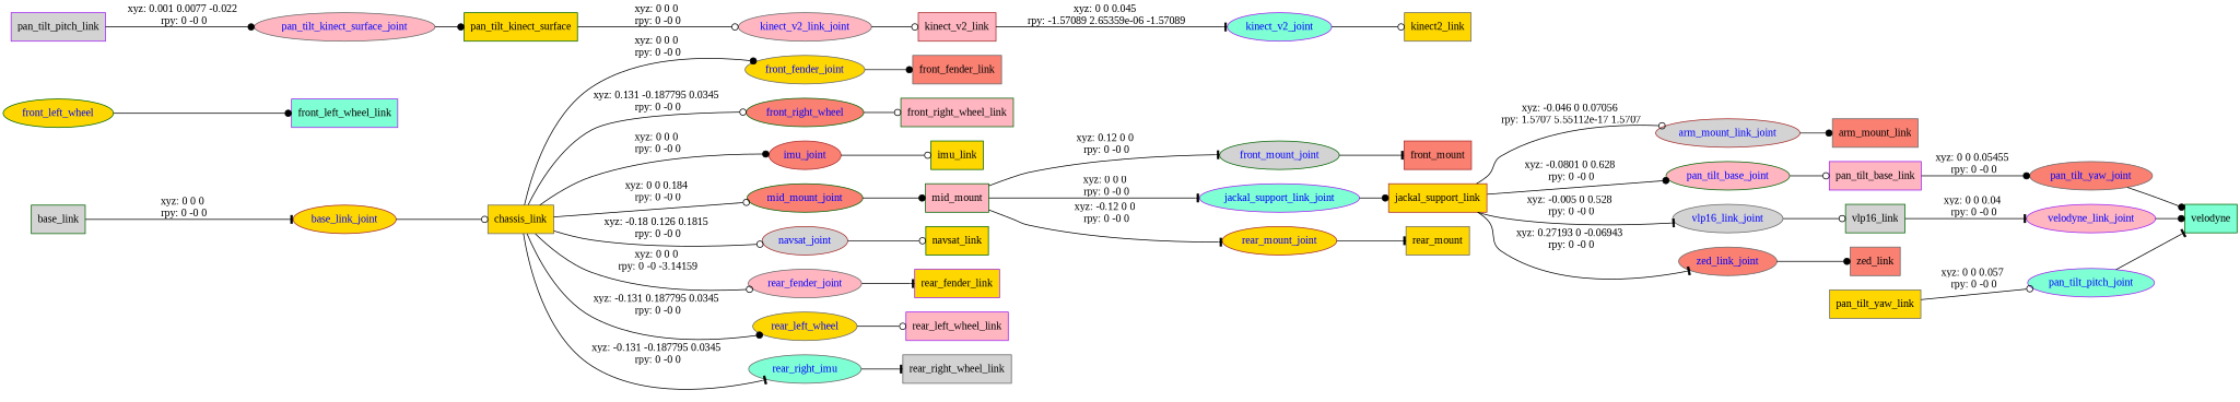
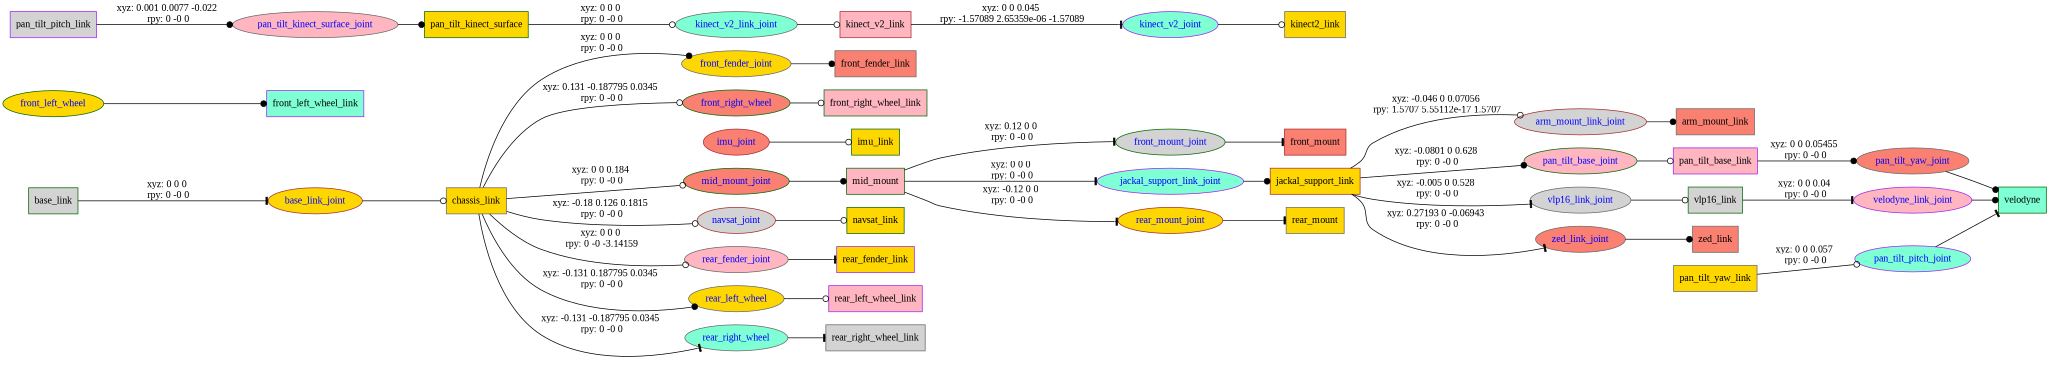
  digraph {
    fontname="Liberation Serif"
    rankdir=LR
    node [color=gray40 fillcolor=gold fontname="Liberation Serif" shape=box style=filled]
    edge [arrowhead=odot fontname="Liberation Serif"]
    n1 [color=darkgreen fillcolor=lightgrey label=base_link]
    base_link_joint [color=brown fontcolor=blue shape=ellipse]
    n3 [label=chassis_link]
    front_fender_joint [fontcolor=blue shape=ellipse]
    front_right_wheel [color=darkgreen fillcolor=salmon fontcolor=blue shape=ellipse]
    imu_joint [color=brown fillcolor=salmon fontcolor=blue shape=ellipse]
    mid_mount_joint [color=darkgreen fillcolor=salmon fontcolor=blue shape=ellipse]
    navsat_joint [color=brown fillcolor=lightgrey fontcolor=blue shape=ellipse]
    rear_fender_joint [fillcolor=lightpink fontcolor=blue shape=ellipse]
    rear_left_wheel [fontcolor=blue shape=ellipse]
-   rear_right_wheel [fillcolor=aquamarine fontcolor=blue shape=ellipse label=rear_right_imu]
+   rear_right_wheel [fillcolor=aquamarine fontcolor=blue shape=ellipse]
    n12 [fillcolor=salmon label=front_fender_link]
    front_left_wheel [color=darkgreen fontcolor=blue shape=ellipse]
    n14 [color=purple fillcolor=aquamarine label=front_left_wheel_link]
    n15 [color=darkgreen fillcolor=lightpink label=front_right_wheel_link]
    n16 [color=darkgreen label=imu_link]
    n17 [color=darkgreen fillcolor=lightpink label=mid_mount]
    n18 [color=darkgreen label=navsat_link]
    n19 [color=purple label=rear_fender_link]
    n20 [color=purple fillcolor=lightpink label=rear_left_wheel_link]
    n21 [fillcolor=lightgrey label=rear_right_wheel_link]
    front_mount_joint [color=darkgreen fillcolor=lightgrey fontcolor=blue shape=ellipse]
    jackal_support_link_joint [color=purple fillcolor=aquamarine fontcolor=blue shape=ellipse]
    rear_mount_joint [color=brown fontcolor=blue shape=ellipse]
    n25 [color=brown fillcolor=salmon label=front_mount]
    n26 [color=brown label=jackal_support_link]
    n27 [label=rear_mount]
    arm_mount_link_joint [color=brown fillcolor=lightgrey fontcolor=blue shape=ellipse]
    pan_tilt_base_joint [color=darkgreen fillcolor=lightpink fontcolor=blue shape=ellipse]
    vlp16_link_joint [fillcolor=lightgrey fontcolor=blue shape=ellipse]
    zed_link_joint [fillcolor=salmon fontcolor=blue shape=ellipse]
    n32 [fillcolor=salmon label=arm_mount_link]
    n33 [color=purple fillcolor=lightpink label=pan_tilt_base_link]
    n34 [color=darkgreen fillcolor=lightgrey label=vlp16_link]
    n35 [fillcolor=salmon label=zed_link]
    pan_tilt_yaw_joint [fillcolor=salmon fontcolor=blue shape=ellipse]
    n37 [color=darkgreen fillcolor=aquamarine label=velodyne]
    n38 [label=pan_tilt_yaw_link]
    pan_tilt_pitch_joint [color=purple fillcolor=aquamarine fontcolor=blue shape=ellipse]
    n40 [color=purple fillcolor=lightgrey label=pan_tilt_pitch_link]
    pan_tilt_kinect_surface_joint [fillcolor=lightpink fontcolor=blue shape=ellipse]
    n42 [color=darkgreen label=pan_tilt_kinect_surface]
-   kinect_v2_link_joint [fillcolor=lightpink fontcolor=blue shape=ellipse]
+   kinect_v2_link_joint [fillcolor=aquamarine fontcolor=blue shape=ellipse]
    n44 [color=brown fillcolor=lightpink label=kinect_v2_link]
    kinect_v2_joint [color=purple fillcolor=aquamarine fontcolor=blue shape=ellipse]
    n46 [label=kinect2_link]
    velodyne_link_joint [color=purple fillcolor=lightpink fontcolor=blue shape=ellipse]
    n1 -> base_link_joint [arrowhead=tee label="xyz: 0 0 0 \nrpy: 0 -0 0"]
    base_link_joint -> n3
    n3 -> front_fender_joint [arrowhead=dot label="xyz: 0 0 0 \nrpy: 0 -0 0"]
    n3 -> front_right_wheel [label="xyz: 0.131 -0.187795 0.0345 \nrpy: 0 -0 0"]
-   n3 -> imu_joint [arrowhead=dot label="xyz: 0 0 0 \nrpy: 0 -0 0"]
    n3 -> mid_mount_joint [label="xyz: 0 0 0.184 \nrpy: 0 -0 0"]
    n3 -> navsat_joint [label="xyz: -0.18 0.126 0.1815 \nrpy: 0 -0 0"]
    n3 -> rear_fender_joint [label="xyz: 0 0 0 \nrpy: 0 -0 -3.14159"]
    n3 -> rear_left_wheel [arrowhead=dot label="xyz: -0.131 0.187795 0.0345 \nrpy: 0 -0 0"]
    n3 -> rear_right_wheel [arrowhead=tee label="xyz: -0.131 -0.187795 0.0345 \nrpy: 0 -0 0"]
    front_fender_joint -> n12 [arrowhead=dot]
    front_right_wheel -> n15
    imu_joint -> n16
    mid_mount_joint -> n17 [arrowhead=dot]
    navsat_joint -> n18
    rear_fender_joint -> n19 [arrowhead=tee]
    rear_left_wheel -> n20
    rear_right_wheel -> n21 [arrowhead=tee]
    front_left_wheel -> n14 [arrowhead=dot]
    n17 -> front_mount_joint [arrowhead=tee label="xyz: 0.12 0 0 \nrpy: 0 -0 0"]
    n17 -> jackal_support_link_joint [arrowhead=tee label="xyz: 0 0 0 \nrpy: 0 -0 0"]
    n17 -> rear_mount_joint [arrowhead=tee label="xyz: -0.12 0 0 \nrpy: 0 -0 0"]
    front_mount_joint -> n25 [arrowhead=tee]
    jackal_support_link_joint -> n26 [arrowhead=dot]
    rear_mount_joint -> n27 [arrowhead=tee]
    n26 -> arm_mount_link_joint [label="xyz: -0.046 0 0.07056 \nrpy: 1.5707 5.55112e-17 1.5707"]
    n26 -> pan_tilt_base_joint [arrowhead=dot label="xyz: -0.0801 0 0.628 \nrpy: 0 -0 0"]
    n26 -> vlp16_link_joint [arrowhead=tee label="xyz: -0.005 0 0.528 \nrpy: 0 -0 0"]
    n26 -> zed_link_joint [arrowhead=tee label="xyz: 0.27193 0 -0.06943 \nrpy: 0 -0 0"]
    arm_mount_link_joint -> n32 [arrowhead=dot]
    pan_tilt_base_joint -> n33
    vlp16_link_joint -> n34
    zed_link_joint -> n35 [arrowhead=dot]
    n33 -> pan_tilt_yaw_joint [arrowhead=dot label="xyz: 0 0 0.05455 \nrpy: 0 -0 0"]
    n34 -> velodyne_link_joint [arrowhead=tee label="xyz: 0 0 0.04 \nrpy: 0 -0 0"]
    pan_tilt_yaw_joint -> n37 [arrowhead=dot]
    n38 -> pan_tilt_pitch_joint [label="xyz: 0 0 0.057 \nrpy: 0 -0 0"]
    pan_tilt_pitch_joint -> n37 [arrowhead=tee]
    n40 -> pan_tilt_kinect_surface_joint [arrowhead=dot label="xyz: 0.001 0.0077 -0.022 \nrpy: 0 -0 0"]
    pan_tilt_kinect_surface_joint -> n42 [arrowhead=dot]
    n42 -> kinect_v2_link_joint [label="xyz: 0 0 0 \nrpy: 0 -0 0"]
    kinect_v2_link_joint -> n44
    n44 -> kinect_v2_joint [arrowhead=tee label="xyz: 0 0 0.045 \nrpy: -1.57089 2.65359e-06 -1.57089"]
    kinect_v2_joint -> n46
    velodyne_link_joint -> n37 [arrowhead=dot]
  }
